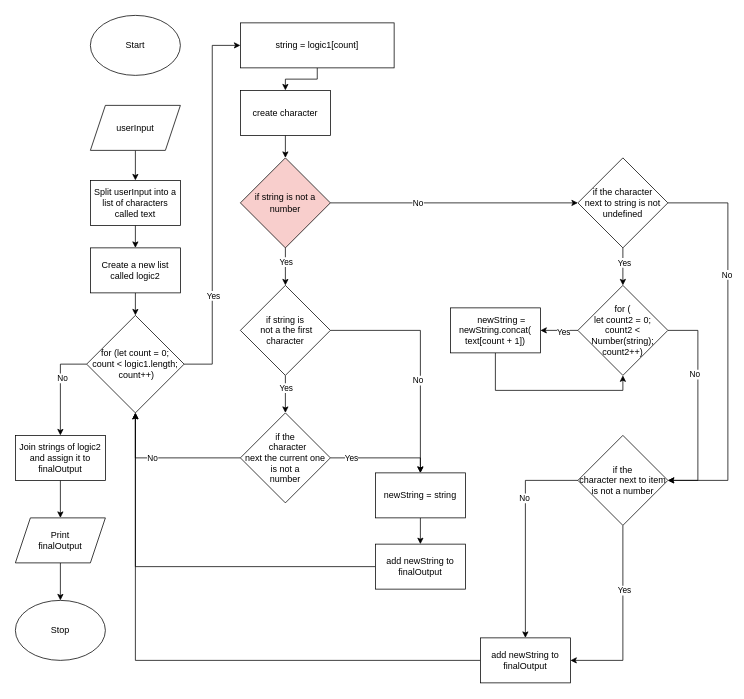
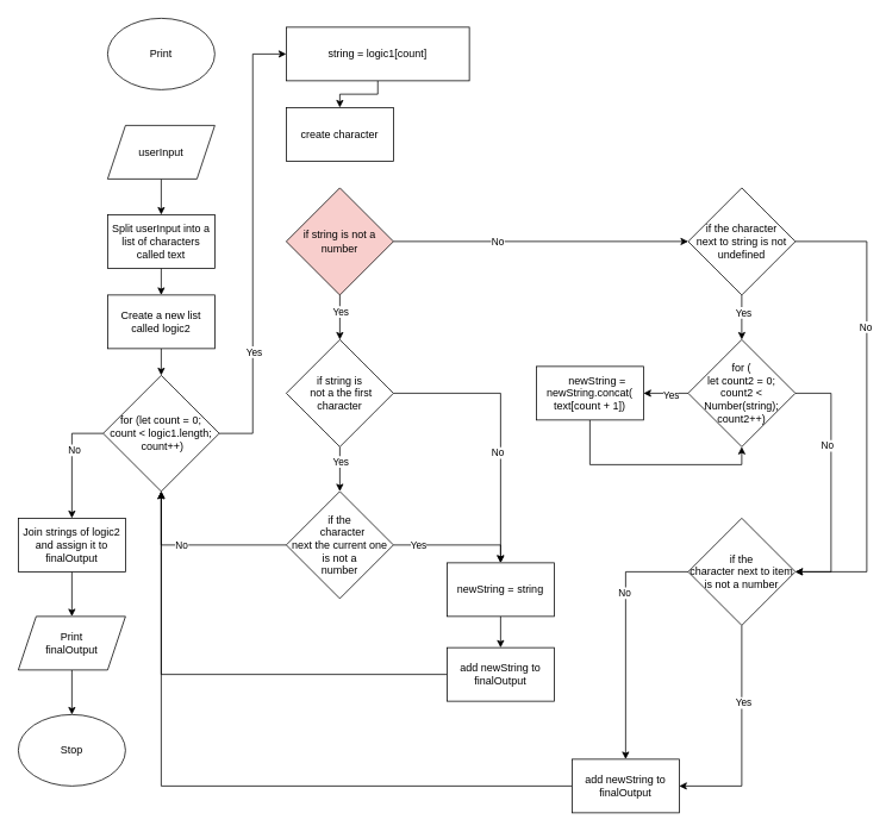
  <mxCell id="0" />
  <mxCell id="1" parent="0" />
- <mxCell id="2" value="Start" style="ellipse;whiteSpace=wrap;html=1;" vertex="1" parent="1"><mxGeometry x="120" y="20" width="120" height="80" as="geometry" /></mxCell>
+ <mxCell id="2" value="Print" style="ellipse;whiteSpace=wrap;html=1;" vertex="1" parent="1"><mxGeometry x="120" y="20" width="120" height="80" as="geometry" /></mxCell>
  <mxCell id="3" style="edgeStyle=none;html=1;exitX=0.5;exitY=1;exitDx=0;exitDy=0;entryX=0.5;entryY=0;entryDx=0;entryDy=0;" edge="1" parent="1" source="4" target="6"><mxGeometry relative="1" as="geometry" /></mxCell>
  <mxCell id="4" value="userInput" style="shape=parallelogram;perimeter=parallelogramPerimeter;whiteSpace=wrap;html=1;fixedSize=1;" vertex="1" parent="1"><mxGeometry x="120" y="140" width="120" height="60" as="geometry" /></mxCell>
  <mxCell id="5" style="edgeStyle=none;html=1;exitX=0.5;exitY=1;exitDx=0;exitDy=0;" edge="1" parent="1" source="6" target="8"><mxGeometry relative="1" as="geometry" /></mxCell>
  <mxCell id="6" value="Split userInput into a list of characters called text" style="rounded=0;whiteSpace=wrap;html=1;" vertex="1" parent="1"><mxGeometry x="120" y="240" width="120" height="60" as="geometry" /></mxCell>
  <mxCell id="7" style="edgeStyle=none;html=1;exitX=0.5;exitY=1;exitDx=0;exitDy=0;entryX=0.5;entryY=0;entryDx=0;entryDy=0;" edge="1" parent="1" source="8" target="13"><mxGeometry relative="1" as="geometry" /></mxCell>
  <mxCell id="8" value="Create a new list called logic2" style="rounded=0;whiteSpace=wrap;html=1;" vertex="1" parent="1"><mxGeometry x="120" y="330" width="120" height="60" as="geometry" /></mxCell>
  <mxCell id="9" style="edgeStyle=orthogonalEdgeStyle;rounded=0;html=1;exitX=1;exitY=0.5;exitDx=0;exitDy=0;entryX=0;entryY=0.5;entryDx=0;entryDy=0;" edge="1" parent="1" source="13" target="15"><mxGeometry relative="1" as="geometry" /></mxCell>
  <mxCell id="10" value="Yes" style="edgeLabel;html=1;align=center;verticalAlign=middle;resizable=0;points=[];" vertex="1" connectable="0" parent="9"><mxGeometry x="-0.486" y="-1" relative="1" as="geometry"><mxPoint as="offset" /></mxGeometry></mxCell>
  <mxCell id="11" style="edgeStyle=orthogonalEdgeStyle;rounded=0;html=1;exitX=0;exitY=0.5;exitDx=0;exitDy=0;entryX=0.5;entryY=0;entryDx=0;entryDy=0;" edge="1" parent="1" source="13" target="57"><mxGeometry relative="1" as="geometry" /></mxCell>
  <mxCell id="12" value="No" style="edgeLabel;html=1;align=center;verticalAlign=middle;resizable=0;points=[];" vertex="1" connectable="0" parent="11"><mxGeometry x="-0.177" y="2" relative="1" as="geometry"><mxPoint as="offset" /></mxGeometry></mxCell>
  <mxCell id="13" value="for (let count = 0; &lt;br&gt;count &amp;lt; logic1.length;&lt;br&gt;&amp;nbsp;count++)" style="rhombus;whiteSpace=wrap;html=1;" vertex="1" parent="1"><mxGeometry x="115" y="420" width="130" height="130" as="geometry" /></mxCell>
  <mxCell id="14" style="edgeStyle=orthogonalEdgeStyle;rounded=0;html=1;exitX=0.5;exitY=1;exitDx=0;exitDy=0;entryX=0.5;entryY=0;entryDx=0;entryDy=0;" edge="1" parent="1" source="15" target="17"><mxGeometry relative="1" as="geometry" /></mxCell>
  <mxCell id="15" value="string = logic1[count]" style="rounded=0;whiteSpace=wrap;html=1;" vertex="1" parent="1"><mxGeometry x="320" y="30" width="205" height="60" as="geometry" /></mxCell>
- <mxCell id="16" style="edgeStyle=orthogonalEdgeStyle;rounded=0;html=1;exitX=0.5;exitY=1;exitDx=0;exitDy=0;entryX=0.5;entryY=0;entryDx=0;entryDy=0;" edge="1" parent="1" source="17" target="22"><mxGeometry relative="1" as="geometry" /></mxCell>
  <mxCell id="17" value="create character" style="rounded=0;whiteSpace=wrap;html=1;" vertex="1" parent="1"><mxGeometry x="320" y="120" width="120" height="60" as="geometry" /></mxCell>
  <mxCell id="18" style="edgeStyle=orthogonalEdgeStyle;rounded=0;html=1;exitX=0.5;exitY=1;exitDx=0;exitDy=0;entryX=0.5;entryY=0;entryDx=0;entryDy=0;" edge="1" parent="1" source="22" target="27"><mxGeometry relative="1" as="geometry" /></mxCell>
  <mxCell id="19" value="Yes" style="edgeLabel;html=1;align=center;verticalAlign=middle;resizable=0;points=[];" vertex="1" connectable="0" parent="18"><mxGeometry x="-0.262" relative="1" as="geometry"><mxPoint as="offset" /></mxGeometry></mxCell>
  <mxCell id="20" style="edgeStyle=orthogonalEdgeStyle;rounded=0;html=1;exitX=1;exitY=0.5;exitDx=0;exitDy=0;" edge="1" parent="1" source="22" target="41"><mxGeometry relative="1" as="geometry" /></mxCell>
  <mxCell id="21" value="No" style="edgeLabel;html=1;align=center;verticalAlign=middle;resizable=0;points=[];" vertex="1" connectable="0" parent="20"><mxGeometry x="-0.296" y="1" relative="1" as="geometry"><mxPoint as="offset" /></mxGeometry></mxCell>
  <mxCell id="22" value="if string is not a number" style="rhombus;whiteSpace=wrap;html=1;fillColor=#f8cecc;" vertex="1" parent="1"><mxGeometry x="320" y="210" width="120" height="120" as="geometry" /></mxCell>
  <mxCell id="23" style="edgeStyle=orthogonalEdgeStyle;rounded=0;html=1;exitX=0.5;exitY=1;exitDx=0;exitDy=0;entryX=0.5;entryY=0;entryDx=0;entryDy=0;" edge="1" parent="1" source="27" target="32"><mxGeometry relative="1" as="geometry" /></mxCell>
  <mxCell id="24" value="Yes" style="edgeLabel;html=1;align=center;verticalAlign=middle;resizable=0;points=[];" vertex="1" connectable="0" parent="23"><mxGeometry x="-0.347" relative="1" as="geometry"><mxPoint as="offset" /></mxGeometry></mxCell>
  <mxCell id="25" style="edgeStyle=orthogonalEdgeStyle;rounded=0;html=1;exitX=1;exitY=0.5;exitDx=0;exitDy=0;entryX=0.5;entryY=0;entryDx=0;entryDy=0;" edge="1" parent="1" source="27" target="34"><mxGeometry relative="1" as="geometry" /></mxCell>
  <mxCell id="26" value="No" style="edgeLabel;html=1;align=center;verticalAlign=middle;resizable=0;points=[];" vertex="1" connectable="0" parent="25"><mxGeometry x="0.2" y="-4" relative="1" as="geometry"><mxPoint as="offset" /></mxGeometry></mxCell>
  <mxCell id="27" value="if string is&lt;br&gt;&amp;nbsp;not a the first character" style="rhombus;whiteSpace=wrap;html=1;" vertex="1" parent="1"><mxGeometry x="320" y="380" width="120" height="120" as="geometry" /></mxCell>
  <mxCell id="28" style="edgeStyle=orthogonalEdgeStyle;rounded=0;html=1;exitX=1;exitY=0.5;exitDx=0;exitDy=0;entryX=0.5;entryY=0;entryDx=0;entryDy=0;" edge="1" parent="1" source="32" target="34"><mxGeometry relative="1" as="geometry" /></mxCell>
  <mxCell id="29" value="Yes" style="edgeLabel;html=1;align=center;verticalAlign=middle;resizable=0;points=[];" vertex="1" connectable="0" parent="28"><mxGeometry x="-0.614" relative="1" as="geometry"><mxPoint as="offset" /></mxGeometry></mxCell>
  <mxCell id="30" style="edgeStyle=orthogonalEdgeStyle;rounded=0;html=1;exitX=0;exitY=0.5;exitDx=0;exitDy=0;entryX=0.5;entryY=1;entryDx=0;entryDy=0;" edge="1" parent="1" source="32" target="13"><mxGeometry relative="1" as="geometry" /></mxCell>
  <mxCell id="31" value="No" style="edgeLabel;html=1;align=center;verticalAlign=middle;resizable=0;points=[];" vertex="1" connectable="0" parent="30"><mxGeometry x="0.18" relative="1" as="geometry"><mxPoint as="offset" /></mxGeometry></mxCell>
  <mxCell id="32" value="if the&lt;br&gt;&amp;nbsp; character &lt;br&gt;next the current one &lt;br&gt;is not a &lt;br&gt;number" style="rhombus;whiteSpace=wrap;html=1;" vertex="1" parent="1"><mxGeometry x="320" y="550" width="120" height="120" as="geometry" /></mxCell>
  <mxCell id="33" style="edgeStyle=orthogonalEdgeStyle;rounded=0;html=1;exitX=0.5;exitY=1;exitDx=0;exitDy=0;entryX=0.5;entryY=0;entryDx=0;entryDy=0;" edge="1" parent="1" source="34" target="36"><mxGeometry relative="1" as="geometry" /></mxCell>
  <mxCell id="34" value="newString = string" style="rounded=0;whiteSpace=wrap;html=1;" vertex="1" parent="1"><mxGeometry x="500" y="630" width="120" height="60" as="geometry" /></mxCell>
  <mxCell id="35" style="edgeStyle=orthogonalEdgeStyle;rounded=0;html=1;exitX=0;exitY=0.5;exitDx=0;exitDy=0;entryX=0.5;entryY=1;entryDx=0;entryDy=0;" edge="1" parent="1" source="36" target="13"><mxGeometry relative="1" as="geometry" /></mxCell>
  <mxCell id="36" value="add newString to finalOutput" style="rounded=0;whiteSpace=wrap;html=1;" vertex="1" parent="1"><mxGeometry x="500" y="725" width="120" height="60" as="geometry" /></mxCell>
  <mxCell id="37" style="edgeStyle=orthogonalEdgeStyle;rounded=0;html=1;exitX=0.5;exitY=1;exitDx=0;exitDy=0;entryX=0.5;entryY=0;entryDx=0;entryDy=0;" edge="1" parent="1" source="41" target="46"><mxGeometry relative="1" as="geometry" /></mxCell>
  <mxCell id="38" value="Yes" style="edgeLabel;html=1;align=center;verticalAlign=middle;resizable=0;points=[];" vertex="1" connectable="0" parent="37"><mxGeometry x="-0.245" y="1" relative="1" as="geometry"><mxPoint as="offset" /></mxGeometry></mxCell>
  <mxCell id="39" style="edgeStyle=orthogonalEdgeStyle;rounded=0;html=1;exitX=1;exitY=0.5;exitDx=0;exitDy=0;entryX=1;entryY=0.5;entryDx=0;entryDy=0;" edge="1" parent="1" source="41" target="53"><mxGeometry relative="1" as="geometry"><Array as="points"><mxPoint x="970" y="270" /><mxPoint x="970" y="640" /></Array></mxGeometry></mxCell>
  <mxCell id="40" value="No" style="edgeLabel;html=1;align=center;verticalAlign=middle;resizable=0;points=[];" vertex="1" connectable="0" parent="39"><mxGeometry x="-0.341" y="-2" relative="1" as="geometry"><mxPoint as="offset" /></mxGeometry></mxCell>
  <mxCell id="41" value="if the character&lt;br&gt;next to string is not undefined" style="rhombus;whiteSpace=wrap;html=1;" vertex="1" parent="1"><mxGeometry x="770" y="210" width="120" height="120" as="geometry" /></mxCell>
  <mxCell id="42" style="edgeStyle=orthogonalEdgeStyle;rounded=0;html=1;exitX=0;exitY=0.5;exitDx=0;exitDy=0;entryX=1;entryY=0.5;entryDx=0;entryDy=0;" edge="1" parent="1" source="46" target="48"><mxGeometry relative="1" as="geometry" /></mxCell>
  <mxCell id="43" value="Yes" style="edgeLabel;html=1;align=center;verticalAlign=middle;resizable=0;points=[];" vertex="1" connectable="0" parent="42"><mxGeometry x="-0.211" y="1" relative="1" as="geometry"><mxPoint as="offset" /></mxGeometry></mxCell>
  <mxCell id="44" style="edgeStyle=orthogonalEdgeStyle;rounded=0;html=1;exitX=1;exitY=0.5;exitDx=0;exitDy=0;entryX=1;entryY=0.5;entryDx=0;entryDy=0;" edge="1" parent="1" source="46" target="53"><mxGeometry relative="1" as="geometry"><Array as="points"><mxPoint x="930" y="440" /><mxPoint x="930" y="640" /></Array></mxGeometry></mxCell>
  <mxCell id="45" value="No" style="edgeLabel;html=1;align=center;verticalAlign=middle;resizable=0;points=[];" vertex="1" connectable="0" parent="44"><mxGeometry x="-0.303" y="-5" relative="1" as="geometry"><mxPoint as="offset" /></mxGeometry></mxCell>
  <mxCell id="46" value="for (&lt;br&gt;let count2 = 0; &lt;br&gt;count2 &amp;lt; Number(string); count2++)" style="rhombus;whiteSpace=wrap;html=1;" vertex="1" parent="1"><mxGeometry x="770" y="380" width="120" height="120" as="geometry" /></mxCell>
  <mxCell id="47" style="edgeStyle=orthogonalEdgeStyle;rounded=0;html=1;exitX=0.5;exitY=1;exitDx=0;exitDy=0;entryX=0.5;entryY=1;entryDx=0;entryDy=0;" edge="1" parent="1" source="48" target="46"><mxGeometry relative="1" as="geometry"><Array as="points"><mxPoint x="660" y="520" /><mxPoint x="830" y="520" /></Array></mxGeometry></mxCell>
  <mxCell id="48" value="&amp;nbsp; &amp;nbsp; &amp;nbsp;newString = newString.concat(&lt;br&gt;text[count + 1])" style="rounded=0;whiteSpace=wrap;html=1;" vertex="1" parent="1"><mxGeometry x="600" y="410" width="120" height="60" as="geometry" /></mxCell>
  <mxCell id="49" style="edgeStyle=orthogonalEdgeStyle;rounded=0;html=1;exitX=0.5;exitY=1;exitDx=0;exitDy=0;entryX=1;entryY=0.5;entryDx=0;entryDy=0;" edge="1" parent="1" source="53" target="55"><mxGeometry relative="1" as="geometry"><mxPoint x="830" y="760" as="targetPoint" /></mxGeometry></mxCell>
  <mxCell id="50" value="Yes" style="edgeLabel;html=1;align=center;verticalAlign=middle;resizable=0;points=[];" vertex="1" connectable="0" parent="49"><mxGeometry x="-0.314" y="1" relative="1" as="geometry"><mxPoint as="offset" /></mxGeometry></mxCell>
  <mxCell id="51" style="edgeStyle=orthogonalEdgeStyle;rounded=0;html=1;exitX=0;exitY=0.5;exitDx=0;exitDy=0;" edge="1" parent="1" source="53" target="55"><mxGeometry relative="1" as="geometry" /></mxCell>
  <mxCell id="52" value="No" style="edgeLabel;html=1;align=center;verticalAlign=middle;resizable=0;points=[];" vertex="1" connectable="0" parent="51"><mxGeometry x="-0.333" y="-2" relative="1" as="geometry"><mxPoint as="offset" /></mxGeometry></mxCell>
  <mxCell id="53" value="if the &lt;br&gt;character next to item is not a number" style="rhombus;whiteSpace=wrap;html=1;" vertex="1" parent="1"><mxGeometry x="770" y="580" width="120" height="120" as="geometry" /></mxCell>
  <mxCell id="54" style="edgeStyle=orthogonalEdgeStyle;rounded=0;html=1;exitX=0;exitY=0.5;exitDx=0;exitDy=0;entryX=0.5;entryY=1;entryDx=0;entryDy=0;" edge="1" parent="1" source="55" target="13"><mxGeometry relative="1" as="geometry" /></mxCell>
  <mxCell id="55" value="add newString to finalOutput" style="rounded=0;whiteSpace=wrap;html=1;" vertex="1" parent="1"><mxGeometry x="640" y="850" width="120" height="60" as="geometry" /></mxCell>
  <mxCell id="56" style="edgeStyle=orthogonalEdgeStyle;rounded=0;html=1;exitX=0.5;exitY=1;exitDx=0;exitDy=0;" edge="1" parent="1" source="57" target="59"><mxGeometry relative="1" as="geometry" /></mxCell>
  <mxCell id="57" value="Join strings of logic2 and assign it to finalOutput" style="rounded=0;whiteSpace=wrap;html=1;" vertex="1" parent="1"><mxGeometry x="20" y="580" width="120" height="60" as="geometry" /></mxCell>
  <mxCell id="58" style="edgeStyle=orthogonalEdgeStyle;rounded=0;html=1;exitX=0.5;exitY=1;exitDx=0;exitDy=0;entryX=0.5;entryY=0;entryDx=0;entryDy=0;" edge="1" parent="1" source="59" target="60"><mxGeometry relative="1" as="geometry" /></mxCell>
  <mxCell id="59" value="Print &lt;br&gt;finalOutput" style="shape=parallelogram;perimeter=parallelogramPerimeter;whiteSpace=wrap;html=1;fixedSize=1;" vertex="1" parent="1"><mxGeometry x="20" y="690" width="120" height="60" as="geometry" /></mxCell>
  <mxCell id="60" value="Stop" style="ellipse;whiteSpace=wrap;html=1;" vertex="1" parent="1"><mxGeometry x="20" y="800" width="120" height="80" as="geometry" /></mxCell>
